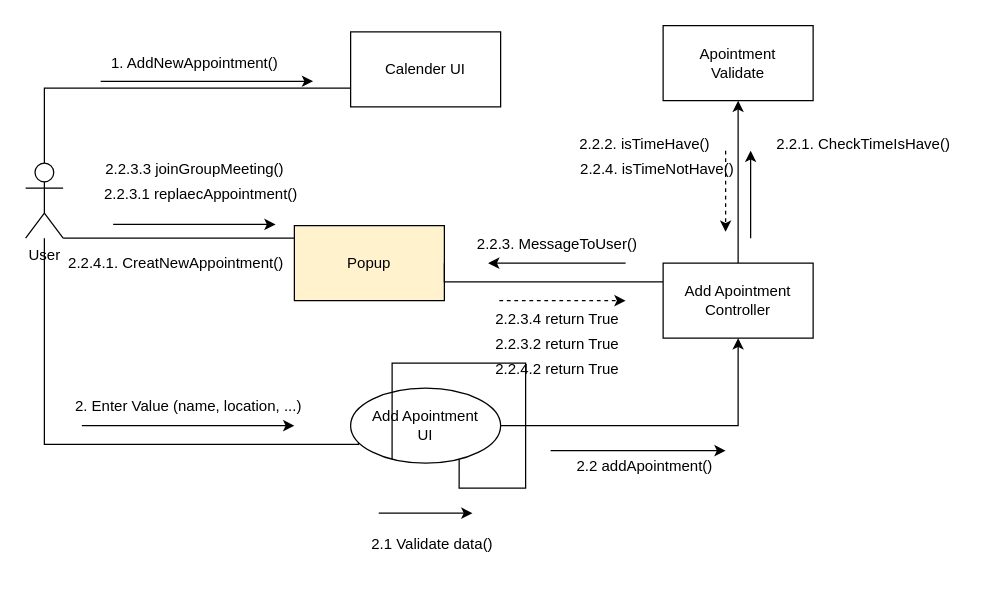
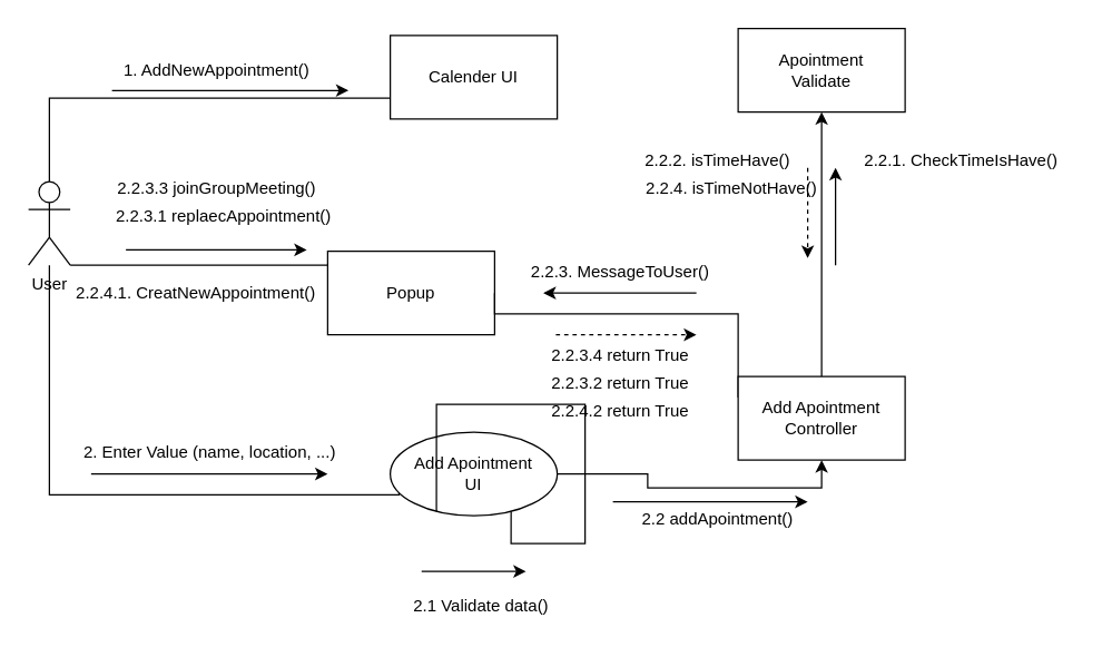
  <mxCell id="0" />
  <mxCell id="1" parent="0" />
  <mxCell id="2" style="edgeStyle=orthogonalEdgeStyle;rounded=0;orthogonalLoop=1;jettySize=auto;html=1;entryX=0;entryY=0.5;entryDx=0;entryDy=0;endArrow=none;endFill=0;" edge="1" parent="1" source="4" target="5"><mxGeometry relative="1" as="geometry"><Array as="points"><mxPoint x="35" y="70" /></Array></mxGeometry></mxCell>
  <mxCell id="3" style="edgeStyle=orthogonalEdgeStyle;rounded=0;orthogonalLoop=1;jettySize=auto;html=1;entryX=0;entryY=0.75;entryDx=0;entryDy=0;endArrow=none;endFill=0;" edge="1" parent="1" source="4" target="9"><mxGeometry relative="1" as="geometry"><Array as="points"><mxPoint x="35" y="355" /></Array></mxGeometry></mxCell>
  <mxCell id="4" value="User" style="shape=umlActor;verticalLabelPosition=bottom;verticalAlign=top;html=1;outlineConnect=0;" parent="1" vertex="1"><mxGeometry x="20" y="130" width="30" height="60" as="geometry" /></mxCell>
  <mxCell id="5" value="Calender UI" style="rounded=0;whiteSpace=wrap;html=1;" parent="1" vertex="1"><mxGeometry x="280" y="25" width="120" height="60" as="geometry" /></mxCell>
  <mxCell id="6" style="edgeStyle=orthogonalEdgeStyle;rounded=0;orthogonalLoop=1;jettySize=auto;html=1;endArrow=none;endFill=0;entryX=1;entryY=1;entryDx=0;entryDy=0;entryPerimeter=0;" edge="1" parent="1" source="7" target="4"><mxGeometry relative="1" as="geometry"><mxPoint x="80" y="210" as="targetPoint" /><Array as="points"><mxPoint x="100" y="190" /><mxPoint x="100" y="190" /></Array></mxGeometry></mxCell>
- <mxCell id="7" value="Popup" style="rounded=0;whiteSpace=wrap;html=1;fillColor=#fff2cc;" parent="1" vertex="1"><mxGeometry x="235" y="180" width="120" height="60" as="geometry" /></mxCell>
+ <mxCell id="7" value="Popup" style="rounded=0;whiteSpace=wrap;html=1;" parent="1" vertex="1"><mxGeometry x="235" y="180" width="120" height="60" as="geometry" /></mxCell>
  <mxCell id="8" style="edgeStyle=orthogonalEdgeStyle;rounded=0;orthogonalLoop=1;jettySize=auto;html=1;exitX=1;exitY=0.5;exitDx=0;exitDy=0;entryX=0.5;entryY=1;entryDx=0;entryDy=0;" edge="1" parent="1" source="9" target="12"><mxGeometry relative="1" as="geometry" /></mxCell>
  <mxCell id="9" value="Add Apointment&lt;br&gt;UI" style="ellipse;whiteSpace=wrap;html=1;" parent="1" vertex="1"><mxGeometry x="280" y="310" width="120" height="60" as="geometry" /></mxCell>
  <mxCell id="10" style="edgeStyle=orthogonalEdgeStyle;rounded=0;orthogonalLoop=1;jettySize=auto;html=1;exitX=0.5;exitY=0;exitDx=0;exitDy=0;entryX=0.5;entryY=1;entryDx=0;entryDy=0;" edge="1" parent="1" source="12" target="13"><mxGeometry relative="1" as="geometry" /></mxCell>
  <mxCell id="11" style="edgeStyle=orthogonalEdgeStyle;rounded=0;orthogonalLoop=1;jettySize=auto;html=1;exitX=0;exitY=0.25;exitDx=0;exitDy=0;entryX=1;entryY=0.5;entryDx=0;entryDy=0;endArrow=none;endFill=0;" edge="1" parent="1" source="12" target="7"><mxGeometry relative="1" as="geometry"><Array as="points"><mxPoint x="355" y="225" /></Array></mxGeometry></mxCell>
- <mxCell id="12" value="Add Apointment&lt;br&gt;Controller" style="rounded=0;whiteSpace=wrap;html=1;" parent="1" vertex="1"><mxGeometry x="530" y="210" width="120" height="60" as="geometry" /></mxCell>
+ <mxCell id="12" value="Add Apointment&lt;br&gt;Controller" style="rounded=0;whiteSpace=wrap;html=1;" parent="1" vertex="1"><mxGeometry x="530" y="270" width="120" height="60" as="geometry" /></mxCell>
  <mxCell id="13" value="Apointment&lt;br&gt;Validate" style="rounded=0;whiteSpace=wrap;html=1;" parent="1" vertex="1"><mxGeometry x="530" y="20" width="120" height="60" as="geometry" /></mxCell>
  <mxCell id="14" value="" style="endArrow=classic;html=1;rounded=0;" edge="1" parent="1"><mxGeometry width="50" height="50" relative="1" as="geometry"><mxPoint x="80" y="64.5" as="sourcePoint" /><mxPoint x="250" y="64.5" as="targetPoint" /></mxGeometry></mxCell>
  <mxCell id="15" value="1. AddNewAppointment()" style="text;html=1;align=center;verticalAlign=middle;resizable=0;points=[];autosize=1;strokeColor=none;fillColor=none;" vertex="1" parent="1"><mxGeometry x="75" y="34.5" width="160" height="30" as="geometry" /></mxCell>
  <mxCell id="16" value="" style="endArrow=classic;html=1;rounded=0;" edge="1" parent="1"><mxGeometry width="50" height="50" relative="1" as="geometry"><mxPoint x="65" y="340" as="sourcePoint" /><mxPoint x="235" y="340" as="targetPoint" /></mxGeometry></mxCell>
  <mxCell id="17" value="2. Enter Value (name, location, ...)" style="text;html=1;align=center;verticalAlign=middle;resizable=0;points=[];autosize=1;strokeColor=none;fillColor=none;" vertex="1" parent="1"><mxGeometry x="50" y="310" width="200" height="30" as="geometry" /></mxCell>
  <mxCell id="18" style="edgeStyle=orthogonalEdgeStyle;rounded=0;orthogonalLoop=1;jettySize=auto;html=1;exitX=0.25;exitY=1;exitDx=0;exitDy=0;entryX=0.75;entryY=1;entryDx=0;entryDy=0;endArrow=none;endFill=0;" edge="1" parent="1" source="9" target="9"><mxGeometry relative="1" as="geometry" /></mxCell>
  <mxCell id="19" value="" style="endArrow=classic;html=1;rounded=0;" edge="1" parent="1"><mxGeometry width="50" height="50" relative="1" as="geometry"><mxPoint x="302.5" y="410" as="sourcePoint" /><mxPoint x="377.5" y="410" as="targetPoint" /><Array as="points"><mxPoint x="332.5" y="410" /></Array></mxGeometry></mxCell>
  <mxCell id="20" value="2.1 Validate data()" style="text;html=1;align=center;verticalAlign=middle;resizable=0;points=[];autosize=1;strokeColor=none;fillColor=none;" vertex="1" parent="1"><mxGeometry x="285" y="420" width="120" height="30" as="geometry" /></mxCell>
  <mxCell id="21" value="" style="endArrow=classic;html=1;rounded=0;" edge="1" parent="1"><mxGeometry width="50" height="50" relative="1" as="geometry"><mxPoint x="440" y="360" as="sourcePoint" /><mxPoint x="580" y="360" as="targetPoint" /><Array as="points"><mxPoint x="470" y="360" /></Array></mxGeometry></mxCell>
  <mxCell id="22" value="2.2 addApointment()" style="text;html=1;align=center;verticalAlign=middle;resizable=0;points=[];autosize=1;strokeColor=none;fillColor=none;" vertex="1" parent="1"><mxGeometry x="450" y="358" width="130" height="30" as="geometry" /></mxCell>
  <mxCell id="23" value="2.2.1. CheckTimeIsHave()" style="text;html=1;align=center;verticalAlign=middle;resizable=0;points=[];autosize=1;strokeColor=none;fillColor=none;" vertex="1" parent="1"><mxGeometry x="610" y="100" width="160" height="30" as="geometry" /></mxCell>
  <mxCell id="24" value="" style="endArrow=classic;html=1;rounded=0;" edge="1" parent="1"><mxGeometry width="50" height="50" relative="1" as="geometry"><mxPoint x="600" y="190" as="sourcePoint" /><mxPoint x="600" y="120" as="targetPoint" /></mxGeometry></mxCell>
  <mxCell id="25" value="" style="endArrow=classic;html=1;rounded=0;dashed=1;" edge="1" parent="1"><mxGeometry width="50" height="50" relative="1" as="geometry"><mxPoint x="580" y="120" as="sourcePoint" /><mxPoint x="580" y="185" as="targetPoint" /></mxGeometry></mxCell>
  <mxCell id="26" value="2.2.2. isTimeHave()" style="text;html=1;align=center;verticalAlign=middle;resizable=0;points=[];autosize=1;strokeColor=none;fillColor=none;" vertex="1" parent="1"><mxGeometry x="450" y="100" width="130" height="30" as="geometry" /></mxCell>
  <mxCell id="27" value="2.2.3. MessageToUser()" style="text;html=1;align=center;verticalAlign=middle;resizable=0;points=[];autosize=1;strokeColor=none;fillColor=none;" vertex="1" parent="1"><mxGeometry x="370" y="180" width="150" height="30" as="geometry" /></mxCell>
  <mxCell id="28" value="" style="endArrow=classic;html=1;rounded=0;" edge="1" parent="1"><mxGeometry width="50" height="50" relative="1" as="geometry"><mxPoint x="500" y="210" as="sourcePoint" /><mxPoint x="390" y="210" as="targetPoint" /></mxGeometry></mxCell>
  <mxCell id="29" value="" style="endArrow=classic;html=1;rounded=0;" edge="1" parent="1"><mxGeometry width="50" height="50" relative="1" as="geometry"><mxPoint x="90" y="179" as="sourcePoint" /><mxPoint x="220" y="179" as="targetPoint" /></mxGeometry></mxCell>
  <mxCell id="30" value="2.2.3.3 joinGroupMeeting()" style="text;html=1;align=center;verticalAlign=middle;resizable=0;points=[];autosize=1;strokeColor=none;fillColor=none;" vertex="1" parent="1"><mxGeometry x="70" y="120" width="170" height="30" as="geometry" /></mxCell>
  <mxCell id="31" value="2.2.3.1 replaecAppointment()" style="text;html=1;align=center;verticalAlign=middle;resizable=0;points=[];autosize=1;strokeColor=none;fillColor=none;" vertex="1" parent="1"><mxGeometry x="70" y="140" width="180" height="30" as="geometry" /></mxCell>
  <mxCell id="32" value="" style="endArrow=classic;html=1;rounded=0;dashed=1;" edge="1" parent="1"><mxGeometry width="50" height="50" relative="1" as="geometry"><mxPoint x="399" y="240" as="sourcePoint" /><mxPoint x="500" y="240" as="targetPoint" /></mxGeometry></mxCell>
  <mxCell id="33" value="2.2.3.4 return True" style="text;html=1;align=center;verticalAlign=middle;resizable=0;points=[];autosize=1;strokeColor=none;fillColor=none;" vertex="1" parent="1"><mxGeometry x="385" y="240" width="120" height="30" as="geometry" /></mxCell>
  <mxCell id="34" value="2.2.3.2 return True" style="text;html=1;align=center;verticalAlign=middle;resizable=0;points=[];autosize=1;strokeColor=none;fillColor=none;" vertex="1" parent="1"><mxGeometry x="385" y="260" width="120" height="30" as="geometry" /></mxCell>
  <mxCell id="35" value="2.2.4. isTimeNotHave()" style="text;html=1;align=center;verticalAlign=middle;resizable=0;points=[];autosize=1;strokeColor=none;fillColor=none;" vertex="1" parent="1"><mxGeometry x="450" y="120" width="150" height="30" as="geometry" /></mxCell>
  <mxCell id="36" value="2.2.4.1. CreatNewAppointment()" style="text;html=1;align=center;verticalAlign=middle;resizable=0;points=[];autosize=1;strokeColor=none;fillColor=none;" vertex="1" parent="1"><mxGeometry x="40" y="195" width="200" height="30" as="geometry" /></mxCell>
  <mxCell id="37" value="2.2.4.2 return True" style="text;html=1;align=center;verticalAlign=middle;resizable=0;points=[];autosize=1;strokeColor=none;fillColor=none;" vertex="1" parent="1"><mxGeometry x="385" y="280" width="120" height="30" as="geometry" /></mxCell>
